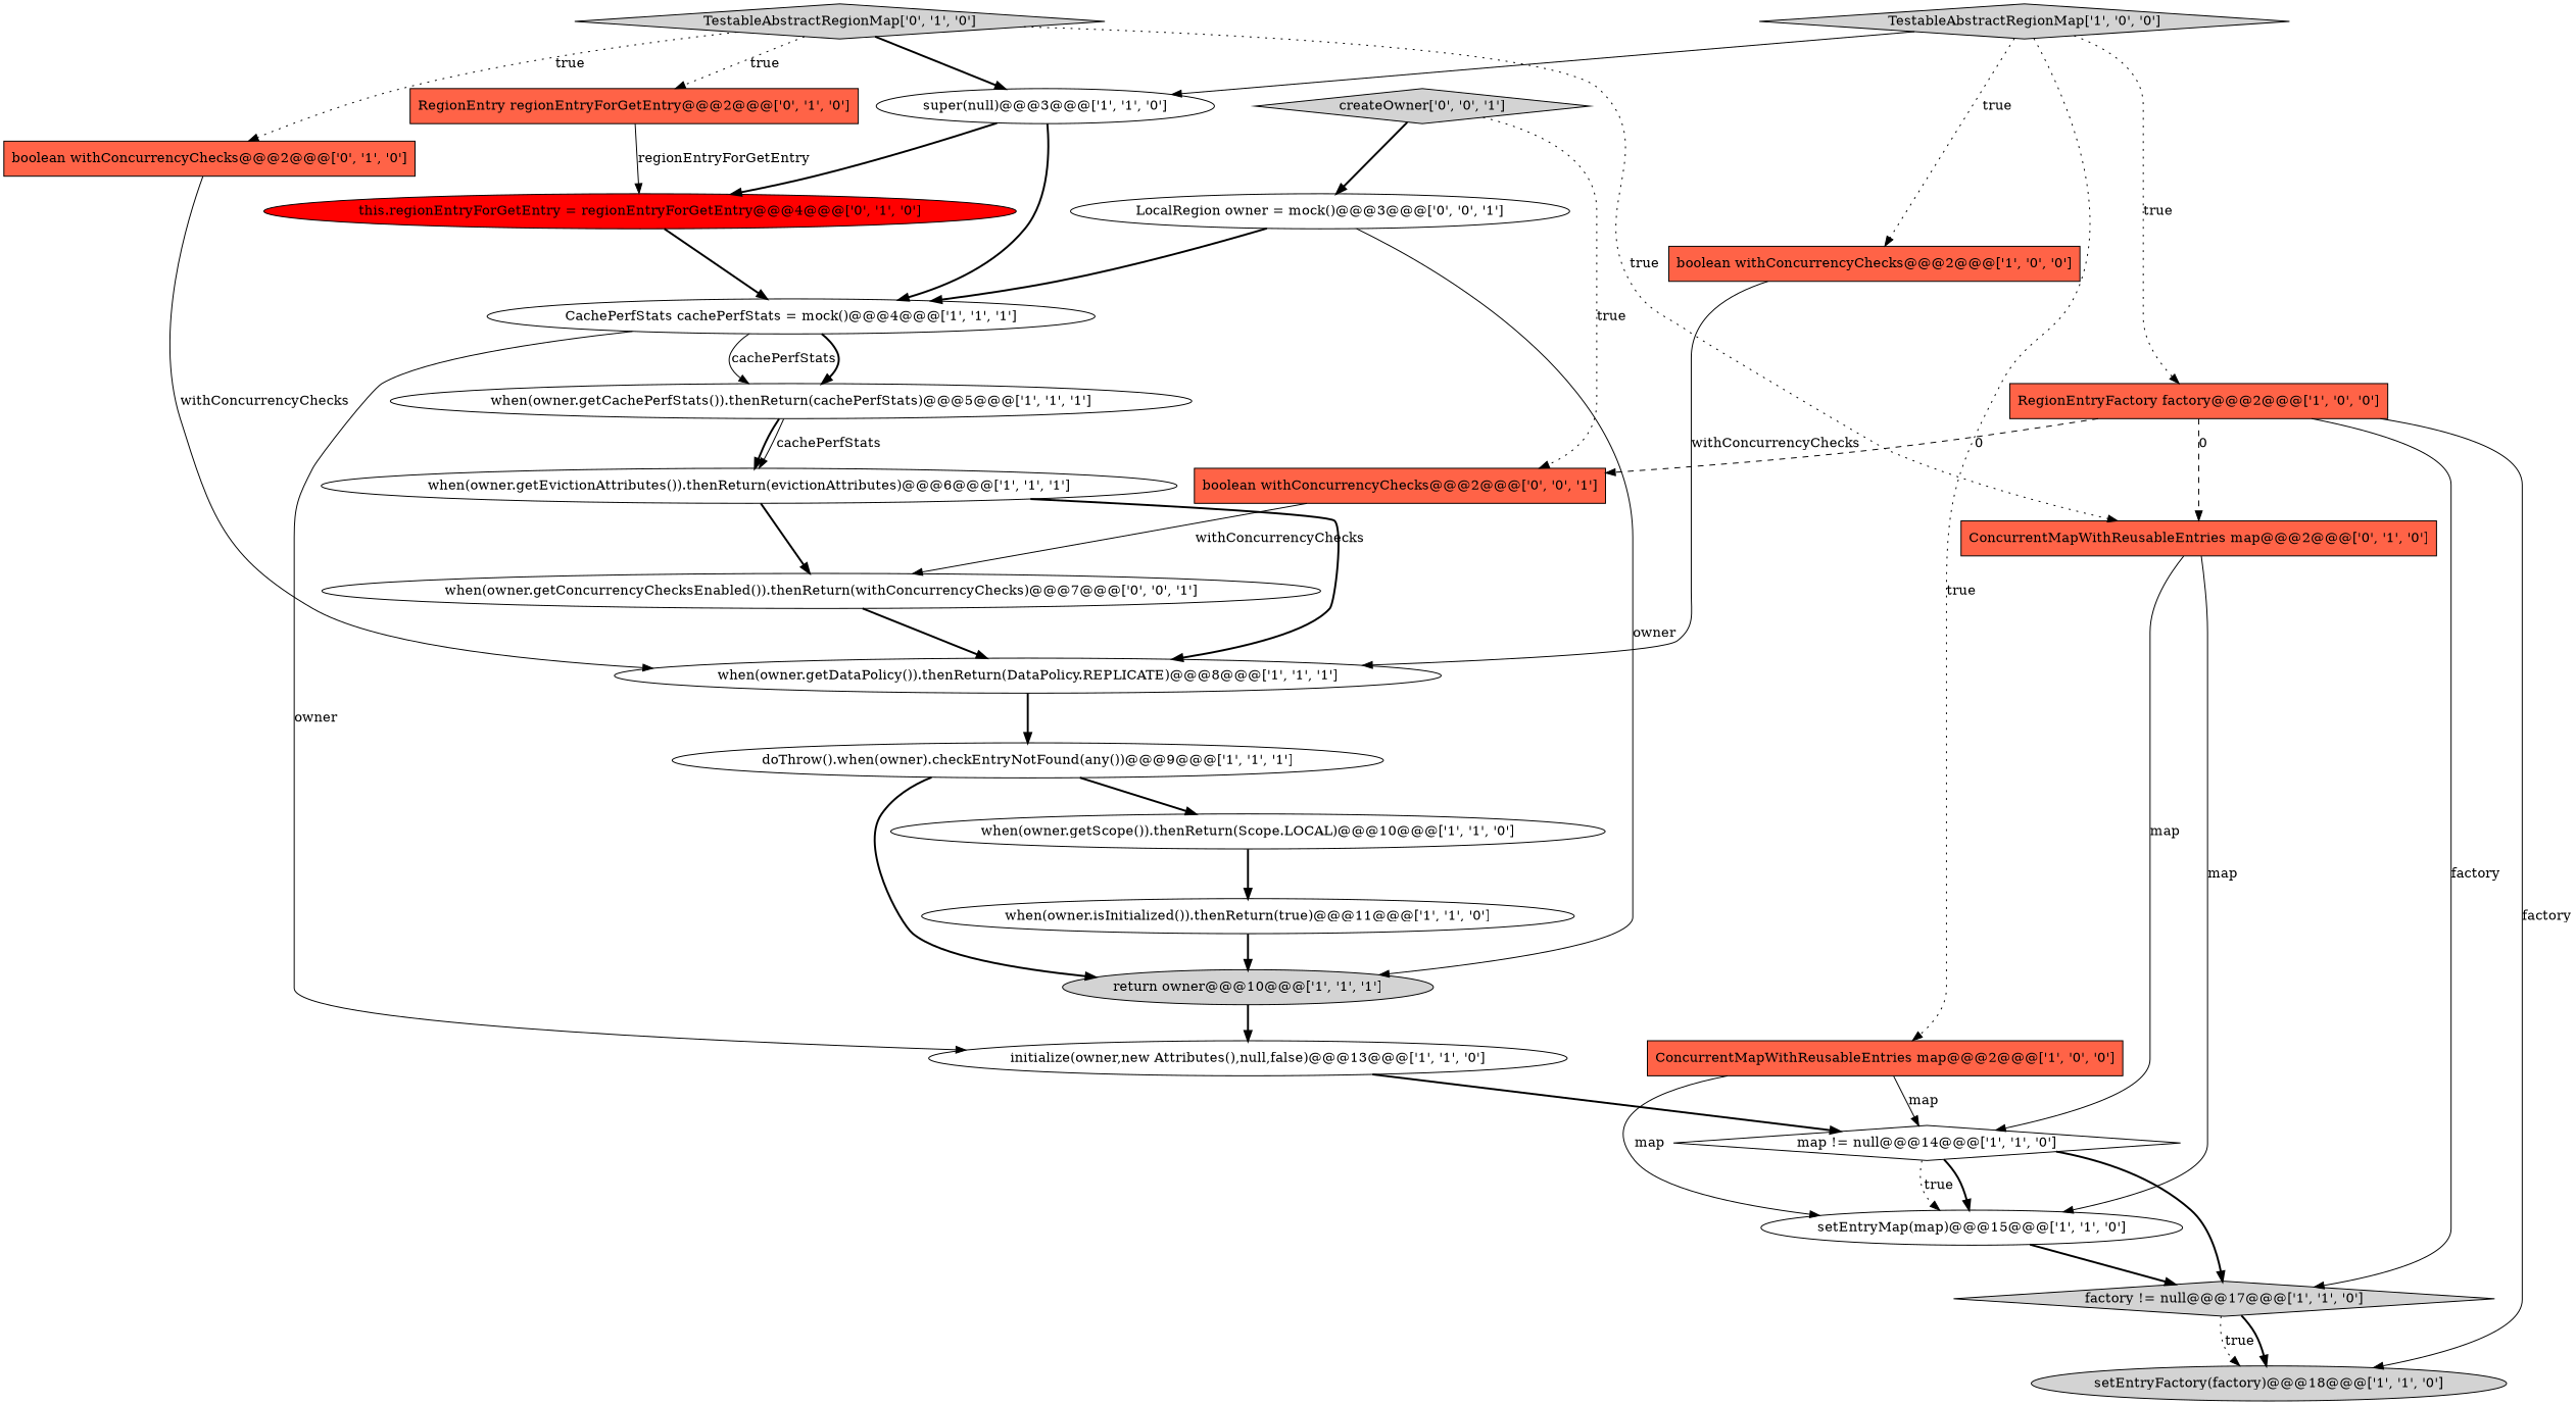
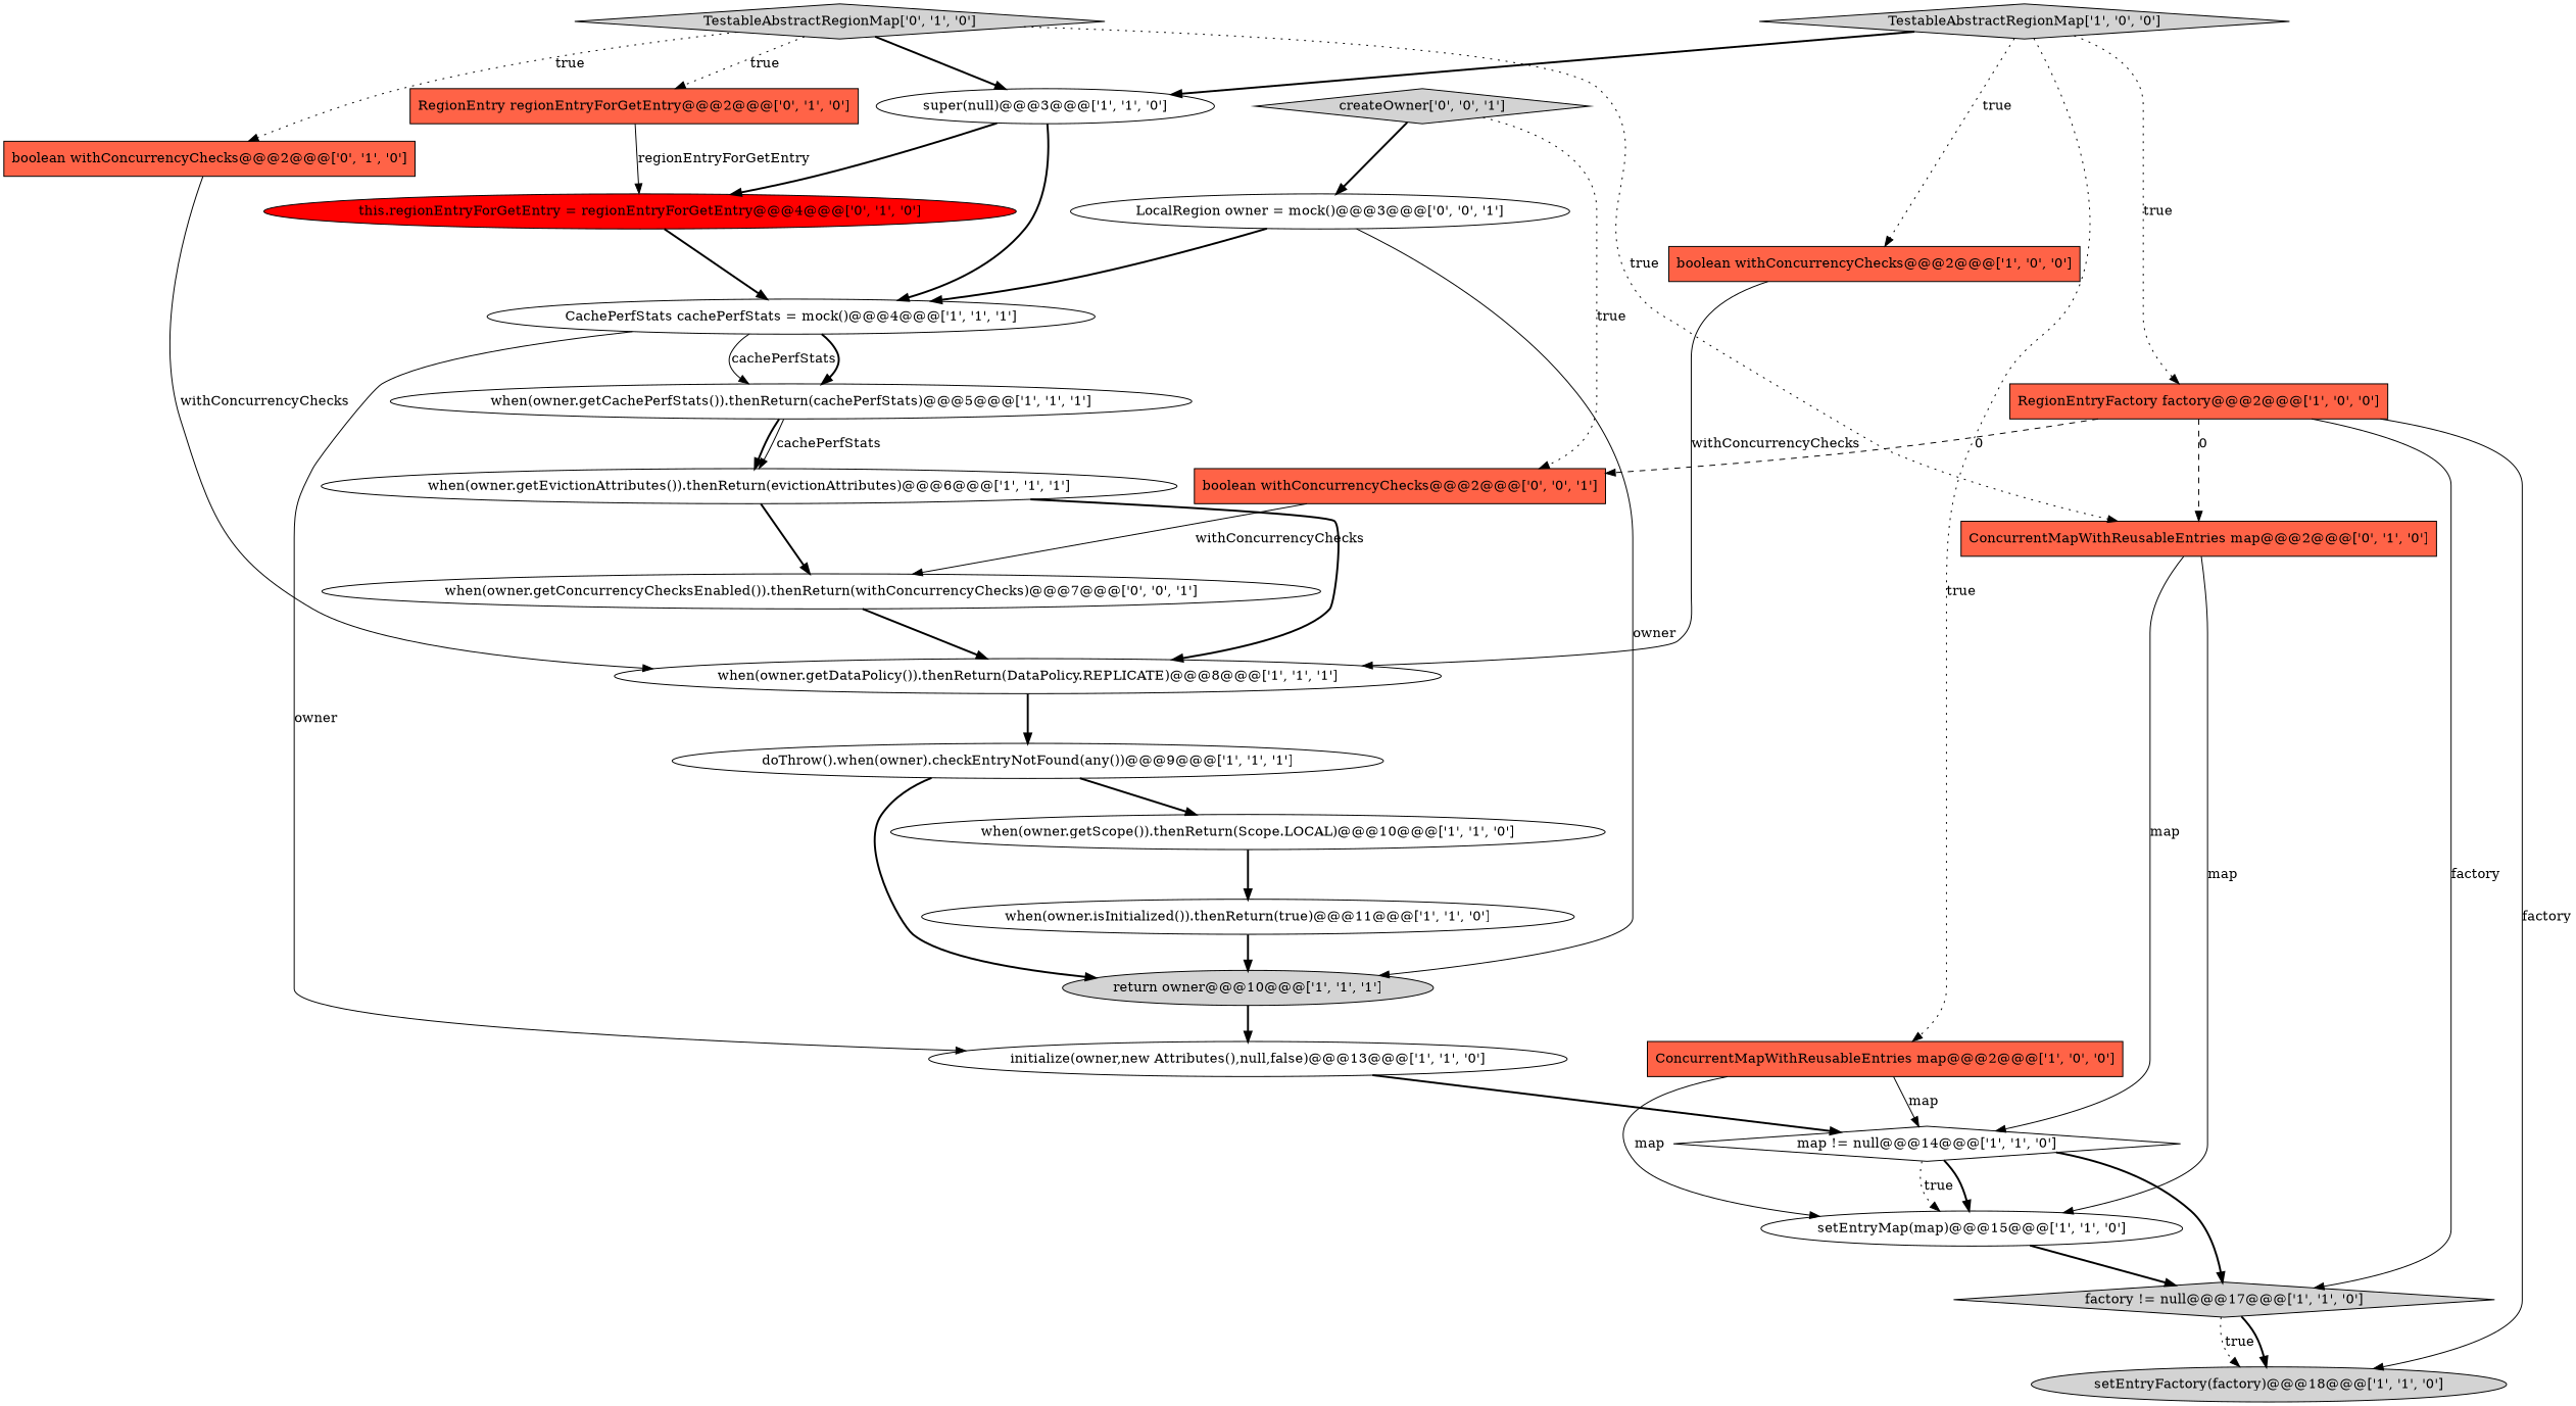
  digraph {
    node [fillcolor=white shape=ellipse style=filled]
    edge [style=bold]
    n1 [label="setEntryMap(map)@@@15@@@['1', '1', '0']"]
    n2 [fillcolor=lightgray label="factory != null@@@17@@@['1', '1', '0']" shape=diamond]
    n3 [fillcolor=lightgray label="setEntryFactory(factory)@@@18@@@['1', '1', '0']"]
    n4 [fillcolor=lightgray label="createOwner['0', '0', '1']" shape=diamond]
    n5 [fillcolor=tomato label="boolean withConcurrencyChecks@@@2@@@['0', '0', '1']" shape=box]
    n6 [label="LocalRegion owner = mock()@@@3@@@['0', '0', '1']"]
    n7 [label="when(owner.getConcurrencyChecksEnabled()).thenReturn(withConcurrencyChecks)@@@7@@@['0', '0', '1']"]
    n8 [fillcolor=lightgray label="return owner@@@10@@@['1', '1', '1']"]
    n9 [label="CachePerfStats cachePerfStats = mock()@@@4@@@['1', '1', '1']"]
    n10 [label="when(owner.getDataPolicy()).thenReturn(DataPolicy.REPLICATE)@@@8@@@['1', '1', '1']"]
    n11 [label="doThrow().when(owner).checkEntryNotFound(any())@@@9@@@['1', '1', '1']"]
    n12 [label="when(owner.getScope()).thenReturn(Scope.LOCAL)@@@10@@@['1', '1', '0']"]
    n13 [label="initialize(owner,new Attributes(),null,false)@@@13@@@['1', '1', '0']"]
    n14 [label="map != null@@@14@@@['1', '1', '0']" shape=diamond]
    n15 [label="when(owner.isInitialized()).thenReturn(true)@@@11@@@['1', '1', '0']"]
    n16 [label="when(owner.getCachePerfStats()).thenReturn(cachePerfStats)@@@5@@@['1', '1', '1']"]
    n17 [label="when(owner.getEvictionAttributes()).thenReturn(evictionAttributes)@@@6@@@['1', '1', '1']"]
    n18 [fillcolor=tomato label="boolean withConcurrencyChecks@@@2@@@['0', '1', '0']" shape=box]
    n19 [fillcolor=tomato label="ConcurrentMapWithReusableEntries map@@@2@@@['0', '1', '0']" shape=box]
    n20 [fillcolor=lightgray label="TestableAbstractRegionMap['1', '0', '0']" shape=diamond]
    n21 [fillcolor=tomato label="ConcurrentMapWithReusableEntries map@@@2@@@['1', '0', '0']" shape=box]
    n22 [fillcolor=tomato label="RegionEntryFactory factory@@@2@@@['1', '0', '0']" shape=box]
    n23 [fillcolor=tomato label="boolean withConcurrencyChecks@@@2@@@['1', '0', '0']" shape=box]
    n24 [label="super(null)@@@3@@@['1', '1', '0']"]
    n25 [fillcolor=red label="this.regionEntryForGetEntry = regionEntryForGetEntry@@@4@@@['0', '1', '0']"]
    n26 [fillcolor=tomato label="RegionEntry regionEntryForGetEntry@@@2@@@['0', '1', '0']" shape=box]
    n27 [fillcolor=lightgray label="TestableAbstractRegionMap['0', '1', '0']" shape=diamond]
    n1 -> n2
    n2 -> n3 [label=true style=dotted]
    n2 -> n3
    n4 -> n5 [label=true style=dotted]
    n4 -> n6
    n5 -> n7 [label=withConcurrencyChecks style=solid]
    n6 -> n8 [label=owner style=solid]
    n6 -> n9
    n7 -> n10
    n8 -> n13
    n9 -> n13 [label=owner style=solid]
    n9 -> n16 [label=cachePerfStats style=solid]
    n9 -> n16
    n10 -> n11
    n11 -> n8
    n11 -> n12
    n12 -> n15
    n13 -> n14
    n14 -> n1
    n14 -> n1 [label=true style=dotted]
    n14 -> n2
    n15 -> n8
    n16 -> n17 [label=cachePerfStats style=solid]
    n16 -> n17
    n17 -> n7
    n17 -> n10
    n18 -> n10 [label=withConcurrencyChecks style=solid]
    n19 -> n1 [label=map style=solid]
    n19 -> n14 [label=map style=solid]
    n20 -> n21 [label=true style=dotted]
    n20 -> n22 [label=true style=dotted]
    n20 -> n23 [label=true style=dotted]
-   n20 -> n24 [style=solid]
+   n20 -> n24
    n21 -> n1 [label=map style=solid]
    n21 -> n14 [label=map style=solid]
    n22 -> n2 [label=factory style=solid]
    n22 -> n3 [label=factory style=solid]
    n22 -> n5 [label=0 style=dashed]
    n22 -> n19 [label=0 style=dashed]
    n23 -> n10 [label=withConcurrencyChecks style=solid]
    n24 -> n9
    n24 -> n25
    n25 -> n9
    n26 -> n25 [label=regionEntryForGetEntry style=solid]
    n27 -> n18 [label=true style=dotted]
    n27 -> n19 [label=true style=dotted]
    n27 -> n24
    n27 -> n26 [label=true style=dotted]
  }
